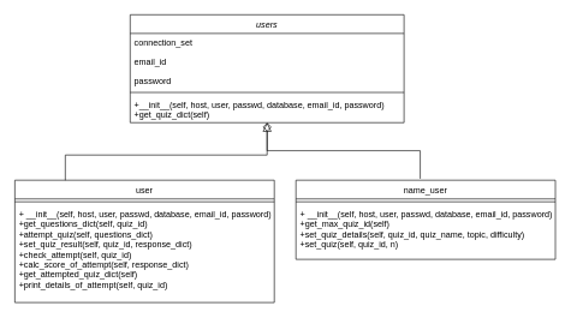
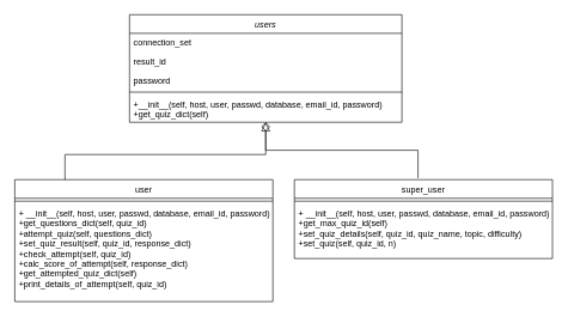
  <mxCell id="0" />
  <mxCell id="1" parent="0" />
  <mxCell id="2" value="users" style="swimlane;fontStyle=2;align=center;verticalAlign=top;childLayout=stackLayout;horizontal=1;startSize=26;horizontalStack=0;resizeParent=1;resizeLast=0;collapsible=1;marginBottom=0;rounded=0;shadow=0;strokeWidth=1;" parent="1" vertex="1"><mxGeometry x="180" y="20" width="380" height="150" as="geometry"><mxRectangle x="230" y="140" width="160" height="26" as="alternateBounds" /></mxGeometry></mxCell>
  <mxCell id="3" value="connection_set" style="text;align=left;verticalAlign=top;spacingLeft=4;spacingRight=4;overflow=hidden;rotatable=0;points=[[0,0.5],[1,0.5]];portConstraint=eastwest;" parent="2" vertex="1"><mxGeometry y="26" width="380" height="26" as="geometry" /></mxCell>
- <mxCell id="4" value="email_id&#10;" style="text;align=left;verticalAlign=top;spacingLeft=4;spacingRight=4;overflow=hidden;rotatable=0;points=[[0,0.5],[1,0.5]];portConstraint=eastwest;rounded=0;shadow=0;html=0;" parent="2" vertex="1"><mxGeometry y="52" width="380" height="26" as="geometry" /></mxCell>
+ <mxCell id="4" value="result_id&#10;" style="text;align=left;verticalAlign=top;spacingLeft=4;spacingRight=4;overflow=hidden;rotatable=0;points=[[0,0.5],[1,0.5]];portConstraint=eastwest;rounded=0;shadow=0;html=0;" parent="2" vertex="1"><mxGeometry y="52" width="380" height="26" as="geometry" /></mxCell>
  <mxCell id="5" value="password" style="text;align=left;verticalAlign=top;spacingLeft=4;spacingRight=4;overflow=hidden;rotatable=0;points=[[0,0.5],[1,0.5]];portConstraint=eastwest;rounded=0;shadow=0;html=0;" parent="2" vertex="1"><mxGeometry y="78" width="380" height="26" as="geometry" /></mxCell>
  <mxCell id="6" value="" style="line;html=1;strokeWidth=1;align=left;verticalAlign=middle;spacingTop=-1;spacingLeft=3;spacingRight=3;rotatable=0;labelPosition=right;points=[];portConstraint=eastwest;" parent="2" vertex="1"><mxGeometry y="104" width="380" height="8" as="geometry" /></mxCell>
  <mxCell id="7" value="+__init__(self, host, user, passwd, database, email_id, password)&#10;+get_quiz_dict(self)" style="text;align=left;verticalAlign=top;spacingLeft=4;spacingRight=4;overflow=hidden;rotatable=0;points=[[0,0.5],[1,0.5]];portConstraint=eastwest;fontStyle=0" parent="2" vertex="1"><mxGeometry y="112" width="380" height="38" as="geometry" /></mxCell>
  <mxCell id="8" value="" style="endArrow=block;endSize=10;endFill=0;shadow=0;strokeWidth=1;rounded=0;edgeStyle=elbowEdgeStyle;elbow=vertical;" parent="1" target="2" edge="1"><mxGeometry width="160" relative="1" as="geometry"><mxPoint x="90" y="260" as="sourcePoint" /><mxPoint x="90" y="103" as="targetPoint" /></mxGeometry></mxCell>
  <mxCell id="9" value="" style="endArrow=diamond;endSize=10;endFill=0;shadow=0;strokeWidth=1;rounded=0;edgeStyle=elbowEdgeStyle;elbow=vertical;exitX=0.479;exitY=-0.019;exitDx=0;exitDy=0;exitPerimeter=0;" parent="1" source="13" target="2" edge="1"><mxGeometry width="160" relative="1" as="geometry"><mxPoint x="580" y="240" as="sourcePoint" /><mxPoint x="200" y="171" as="targetPoint" /></mxGeometry></mxCell>
  <mxCell id="10" value="user" style="swimlane;fontStyle=0;align=center;verticalAlign=top;childLayout=stackLayout;horizontal=1;startSize=26;horizontalStack=0;resizeParent=1;resizeParentMax=0;resizeLast=0;collapsible=1;marginBottom=0;" vertex="1" parent="1"><mxGeometry x="20" y="250" width="360" height="170" as="geometry" /></mxCell>
  <mxCell id="11" value="" style="line;strokeWidth=1;fillColor=none;align=left;verticalAlign=middle;spacingTop=-1;spacingLeft=3;spacingRight=3;rotatable=0;labelPosition=right;points=[];portConstraint=eastwest;" vertex="1" parent="10"><mxGeometry y="26" width="360" height="8" as="geometry" /></mxCell>
  <mxCell id="12" value="+ __init__(self, host, user, passwd, database, email_id, password)&#10;+get_questions_dict(self, quiz_id)&#10;+attempt_quiz(self, questions_dict)&#10;+set_quiz_result(self, quiz_id, response_dict)&#10;+check_attempt(self, quiz_id)&#10;+calc_score_of_attempt(self, response_dict)&#10;+get_attempted_quiz_dict(self)&#10;+print_details_of_attempt(self, quiz_id)" style="text;strokeColor=none;fillColor=none;align=left;verticalAlign=top;spacingLeft=4;spacingRight=4;overflow=hidden;rotatable=0;points=[[0,0.5],[1,0.5]];portConstraint=eastwest;fontStyle=0" vertex="1" parent="10"><mxGeometry y="34" width="360" height="136" as="geometry" /></mxCell>
- <mxCell id="13" value="name_user" style="swimlane;fontStyle=0;align=center;verticalAlign=top;childLayout=stackLayout;horizontal=1;startSize=26;horizontalStack=0;resizeParent=1;resizeParentMax=0;resizeLast=0;collapsible=1;marginBottom=0;" vertex="1" parent="1"><mxGeometry x="410" y="250" width="360" height="110" as="geometry" /></mxCell>
+ <mxCell id="13" value="super_user" style="swimlane;fontStyle=0;align=center;verticalAlign=top;childLayout=stackLayout;horizontal=1;startSize=26;horizontalStack=0;resizeParent=1;resizeParentMax=0;resizeLast=0;collapsible=1;marginBottom=0;" vertex="1" parent="1"><mxGeometry x="410" y="250" width="360" height="110" as="geometry" /></mxCell>
  <mxCell id="14" value="" style="line;strokeWidth=1;fillColor=none;align=left;verticalAlign=middle;spacingTop=-1;spacingLeft=3;spacingRight=3;rotatable=0;labelPosition=right;points=[];portConstraint=eastwest;" vertex="1" parent="13"><mxGeometry y="26" width="360" height="8" as="geometry" /></mxCell>
  <mxCell id="15" value="+ __init__(self, host, user, passwd, database, email_id, password)&#10;+get_max_quiz_id(self)&#10;+set_quiz_details(self, quiz_id, quiz_name, topic, difficulty)&#10;+set_quiz(self, quiz_id, n)" style="text;strokeColor=none;fillColor=none;align=left;verticalAlign=top;spacingLeft=4;spacingRight=4;overflow=hidden;rotatable=0;points=[[0,0.5],[1,0.5]];portConstraint=eastwest;fontStyle=0" vertex="1" parent="13"><mxGeometry y="34" width="360" height="76" as="geometry" /></mxCell>
